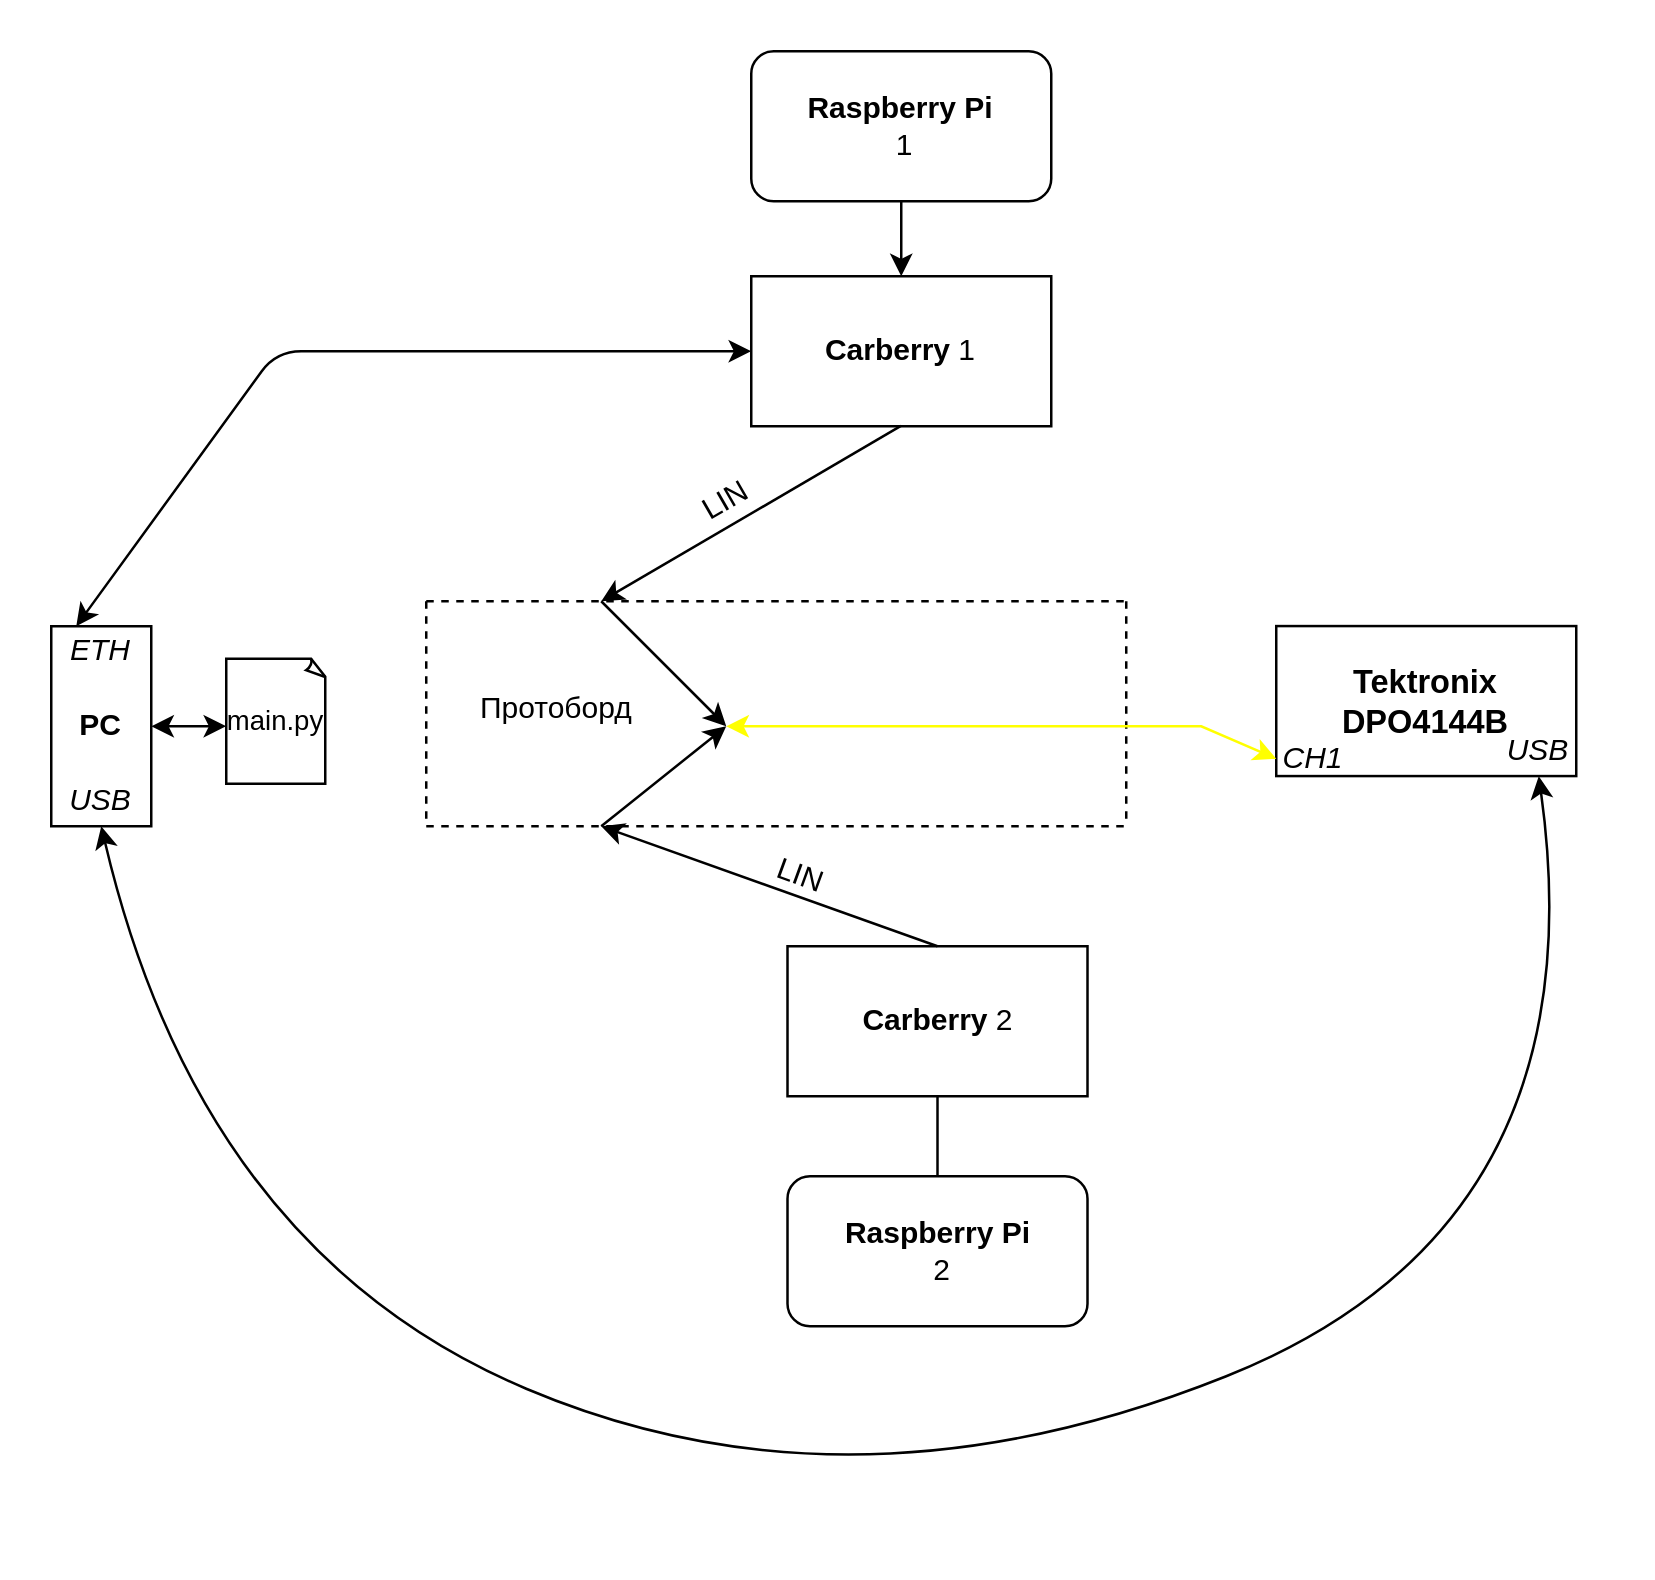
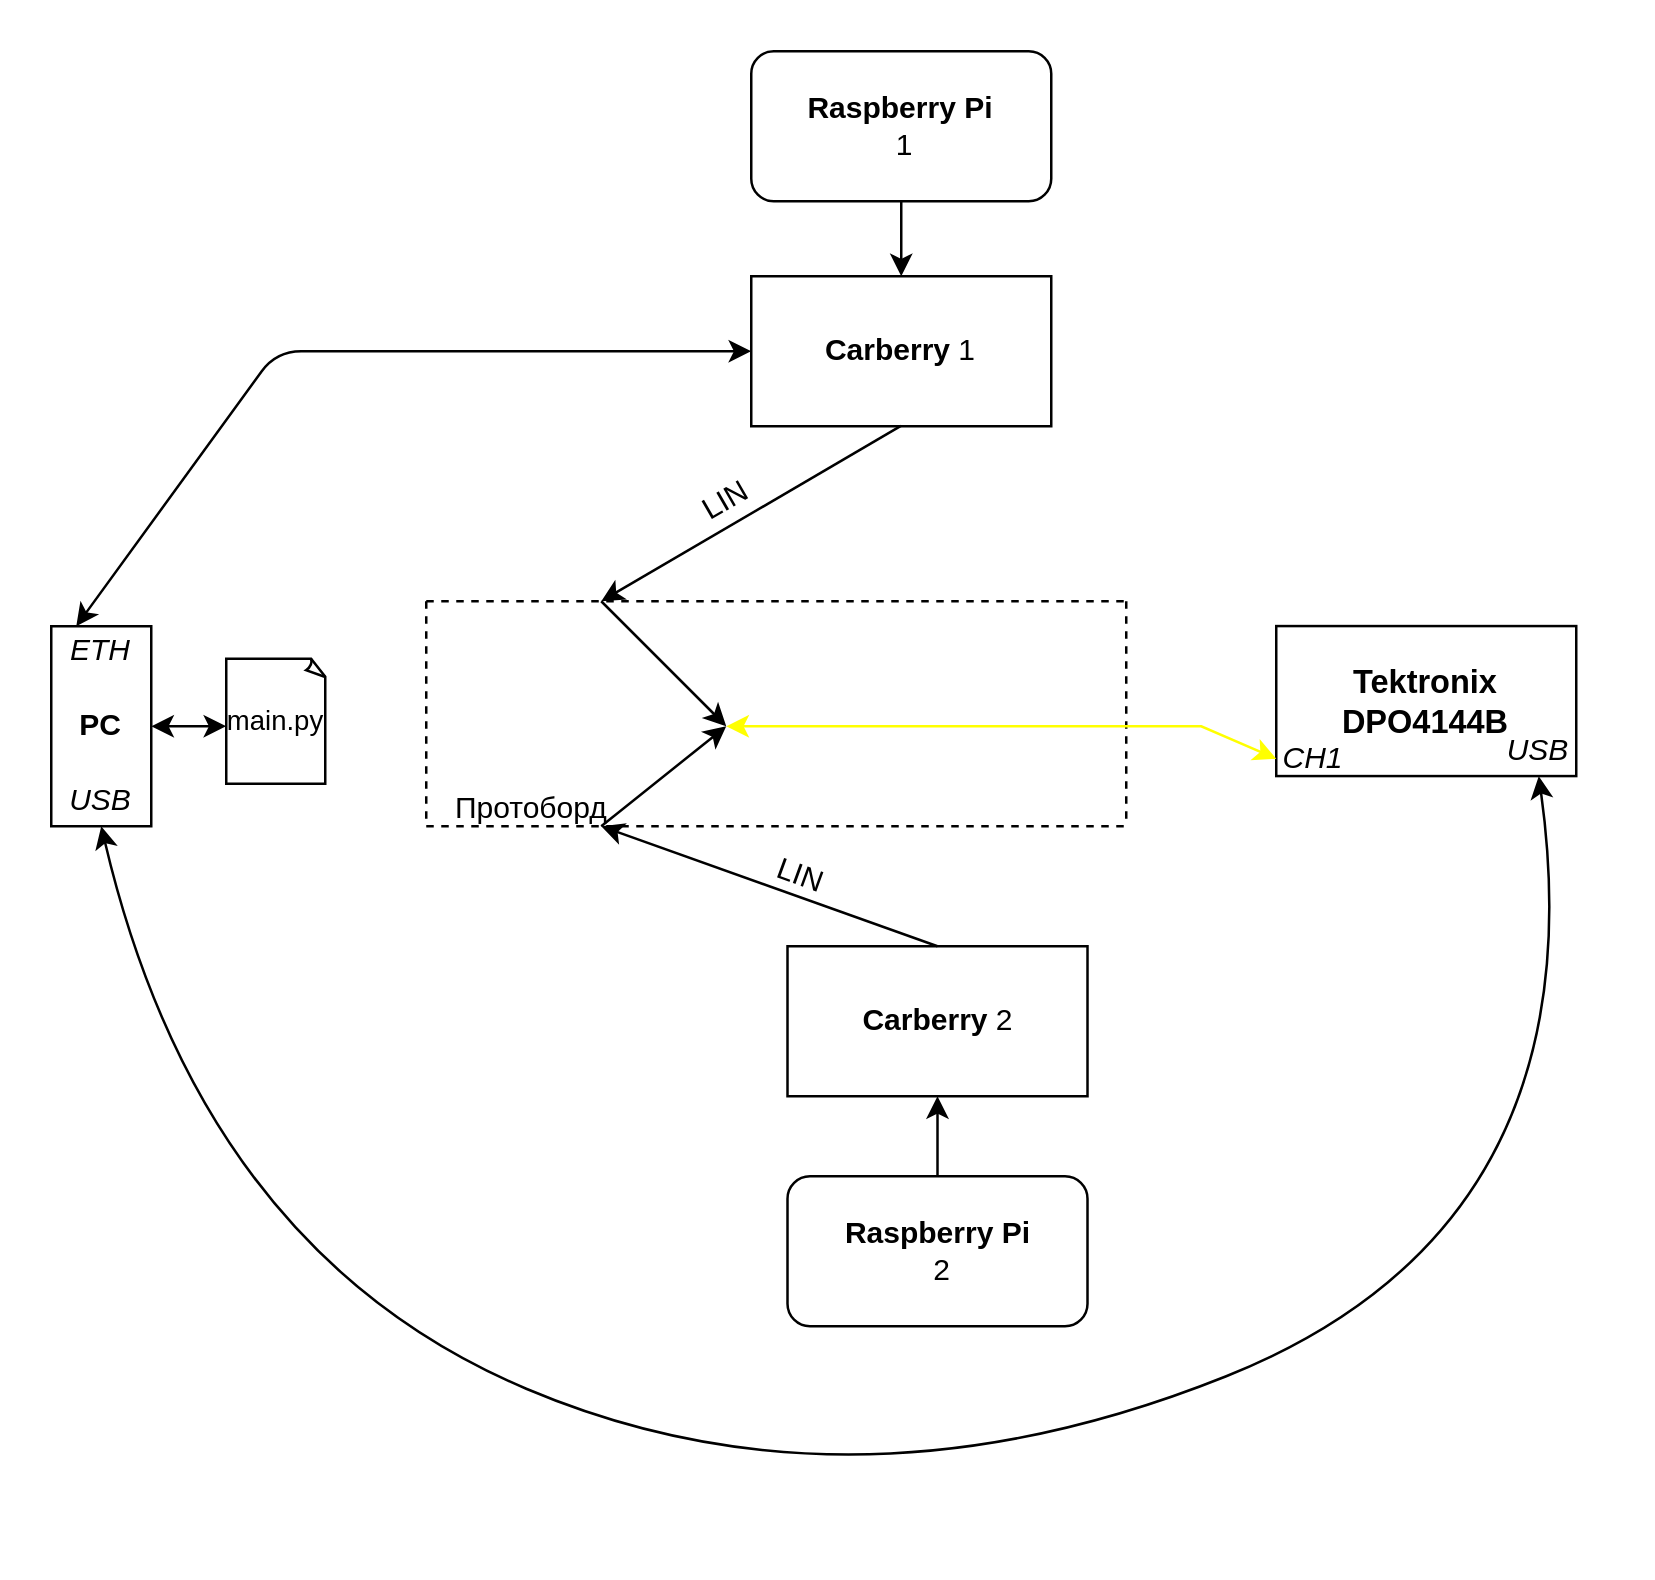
  <mxCell id="0" />
  <mxCell id="1" parent="0" />
  <mxCell id="2" value="&lt;b&gt;Carberry&lt;/b&gt; 1" style="rounded=0;whiteSpace=wrap;html=1;" parent="1" vertex="1"><mxGeometry x="300" y="110" width="120" height="60" as="geometry" /></mxCell>
  <mxCell id="3" value="&lt;b&gt;Raspberry Pi&lt;br&gt;&lt;/b&gt;&amp;nbsp;1" style="whiteSpace=wrap;html=1;rounded=1;" parent="1" vertex="1"><mxGeometry x="300" y="20" width="120" height="60" as="geometry" /></mxCell>
  <mxCell id="4" value="" style="endArrow=classic;html=1;" parent="1" edge="1"><mxGeometry width="50" height="50" relative="1" as="geometry"><mxPoint x="560" y="35" as="sourcePoint" /><mxPoint x="560" y="35" as="targetPoint" /></mxGeometry></mxCell>
  <mxCell id="5" value="" style="endArrow=classic;html=1;rounded=0;exitX=0.5;exitY=1;exitDx=0;exitDy=0;" parent="1" edge="1"><mxGeometry width="50" height="50" relative="1" as="geometry"><mxPoint x="359.857" y="169.857" as="sourcePoint" /><mxPoint x="240" y="240" as="targetPoint" /><Array as="points" /></mxGeometry></mxCell>
  <mxCell id="6" value="" style="endArrow=classic;html=1;exitX=0.5;exitY=1;exitDx=0;exitDy=0;entryX=0.5;entryY=0;entryDx=0;entryDy=0;" parent="1" source="3" edge="1" target="2"><mxGeometry width="50" height="50" relative="1" as="geometry"><mxPoint x="190" y="250" as="sourcePoint" /><mxPoint x="300" y="140" as="targetPoint" /></mxGeometry></mxCell>
  <mxCell id="7" value="" style="endArrow=classic;html=1;rounded=0;" parent="1" edge="1"><mxGeometry width="50" height="50" relative="1" as="geometry"><mxPoint x="240" y="240" as="sourcePoint" /><mxPoint x="290" y="290" as="targetPoint" /><Array as="points" /></mxGeometry></mxCell>
  <mxCell id="8" value="" style="endArrow=none;dashed=1;html=1;" parent="1" edge="1"><mxGeometry width="50" height="50" relative="1" as="geometry"><mxPoint x="170" y="240" as="sourcePoint" /><mxPoint x="450" y="240" as="targetPoint" /></mxGeometry></mxCell>
  <mxCell id="9" value="" style="endArrow=none;dashed=1;html=1;" parent="1" edge="1"><mxGeometry width="50" height="50" relative="1" as="geometry"><mxPoint x="170" y="330" as="sourcePoint" /><mxPoint x="450" y="330" as="targetPoint" /></mxGeometry></mxCell>
  <mxCell id="10" value="" style="endArrow=none;dashed=1;html=1;" parent="1" edge="1"><mxGeometry width="50" height="50" relative="1" as="geometry"><mxPoint x="170" y="240" as="sourcePoint" /><mxPoint x="170" y="330" as="targetPoint" /></mxGeometry></mxCell>
  <mxCell id="11" value="" style="endArrow=none;dashed=1;html=1;" parent="1" edge="1"><mxGeometry width="50" height="50" relative="1" as="geometry"><mxPoint x="450" y="240" as="sourcePoint" /><mxPoint x="450" y="330" as="targetPoint" /></mxGeometry></mxCell>
  <mxCell id="12" value="&lt;font style=&quot;font-size: 13px&quot;&gt;&lt;b&gt;&lt;font style=&quot;font-size: 13px&quot;&gt;Tektronix DPO4144B&lt;/font&gt;&lt;/b&gt;&lt;/font&gt;" style="rounded=0;whiteSpace=wrap;html=1;" parent="1" vertex="1"><mxGeometry x="510" y="249.929" width="120" height="60" as="geometry" /></mxCell>
  <mxCell id="13" value="" style="endArrow=classic;html=1;exitX=0;exitY=0.5;exitDx=0;exitDy=0;strokeColor=#FFFF00;startArrow=classic;startFill=1;rounded=0;" parent="1" source="14" edge="1"><mxGeometry width="50" height="50" relative="1" as="geometry"><mxPoint x="100" y="490" as="sourcePoint" /><mxPoint x="290" y="290" as="targetPoint" /><Array as="points"><mxPoint x="480" y="290" /><mxPoint x="460" y="290" /></Array></mxGeometry></mxCell>
  <mxCell id="14" value="&lt;div align=&quot;left&quot;&gt;&lt;i&gt;CH1&lt;/i&gt;&lt;/div&gt;" style="text;html=1;strokeColor=none;fillColor=none;align=center;verticalAlign=middle;whiteSpace=wrap;rounded=0;rotation=0;" parent="1" vertex="1"><mxGeometry x="510" y="293" width="30" height="20" as="geometry" /></mxCell>
- <mxCell id="15" value="Протоборд" style="text;html=1;resizable=0;points=[];autosize=1;align=left;verticalAlign=top;spacingTop=-4;" parent="1" vertex="1"><mxGeometry x="190" y="273" width="80" height="20" as="geometry" /></mxCell>
+ <mxCell id="15" value="Протоборд" style="text;html=1;resizable=0;points=[];autosize=1;align=left;verticalAlign=top;spacingTop=-4;" parent="1" vertex="1"><mxGeometry x="180" y="313" width="80" height="20" as="geometry" /></mxCell>
  <mxCell id="16" value="&lt;b&gt;PC&lt;/b&gt;" style="rounded=0;whiteSpace=wrap;html=1;rotation=0;" parent="1" vertex="1"><mxGeometry x="20" y="250" width="40" height="80" as="geometry" /></mxCell>
  <mxCell id="17" value="&lt;div align=&quot;left&quot;&gt;&lt;i&gt;USB&lt;/i&gt;&lt;/div&gt;" style="text;html=1;strokeColor=none;fillColor=none;align=center;verticalAlign=middle;whiteSpace=wrap;rounded=0;rotation=0;" parent="1" vertex="1"><mxGeometry x="600" y="290" width="30" height="20" as="geometry" /></mxCell>
  <mxCell id="18" value="" style="endArrow=classic;startArrow=classic;html=1;strokeColor=#000000;entryX=0.5;entryY=1;entryDx=0;entryDy=0;exitX=0.5;exitY=1;exitDx=0;exitDy=0;curved=1;" parent="1" source="19" target="17" edge="1"><mxGeometry width="50" height="50" relative="1" as="geometry"><mxPoint x="90" y="510" as="sourcePoint" /><mxPoint x="140" y="460" as="targetPoint" /><Array as="points"><mxPoint x="80" y="500" /><mxPoint x="340" y="610" /><mxPoint x="640" y="490" /></Array></mxGeometry></mxCell>
  <mxCell id="19" value="&lt;i&gt;USB&lt;/i&gt;" style="text;html=1;strokeColor=none;fillColor=none;align=center;verticalAlign=middle;whiteSpace=wrap;rounded=0;" parent="1" vertex="1"><mxGeometry x="20" y="310" width="40" height="20" as="geometry" /></mxCell>
  <mxCell id="20" value="&lt;font style=&quot;font-size: 11px&quot;&gt;main.py&lt;/font&gt;" style="whiteSpace=wrap;html=1;shape=mxgraph.basic.document" parent="1" vertex="1"><mxGeometry x="90" y="263" width="40" height="50" as="geometry" /></mxCell>
  <mxCell id="21" value="" style="endArrow=classic;startArrow=classic;html=1;strokeColor=#000000;exitX=1;exitY=0.5;exitDx=0;exitDy=0;" parent="1" source="16" edge="1"><mxGeometry width="50" height="50" relative="1" as="geometry"><mxPoint x="50" y="480" as="sourcePoint" /><mxPoint x="90" y="290" as="targetPoint" /></mxGeometry></mxCell>
  <mxCell id="22" value="" style="endArrow=classic;startArrow=classic;html=1;strokeColor=#000000;entryX=0;entryY=0.5;entryDx=0;entryDy=0;exitX=0.25;exitY=0;exitDx=0;exitDy=0;" parent="1" source="16" target="2" edge="1"><mxGeometry width="50" height="50" relative="1" as="geometry"><mxPoint x="120.143" y="250.286" as="sourcePoint" /><mxPoint x="120.143" y="220" as="targetPoint" /><Array as="points"><mxPoint x="110" y="140" /></Array></mxGeometry></mxCell>
  <mxCell id="23" value="&lt;b&gt;Carberry&lt;/b&gt; 2" style="rounded=0;whiteSpace=wrap;html=1;" parent="1" vertex="1"><mxGeometry x="314.5" y="378" width="120" height="60" as="geometry" /></mxCell>
- <mxCell id="24" value="" style="endArrow=none;html=1;exitX=0.5;exitY=0;exitDx=0;exitDy=0;entryX=0.5;entryY=1;entryDx=0;entryDy=0;" parent="1" source="30" target="23" edge="1"><mxGeometry width="50" height="50" relative="1" as="geometry"><mxPoint x="204.5" y="518" as="sourcePoint" /><mxPoint x="254.5" y="468" as="targetPoint" /></mxGeometry></mxCell>
+ <mxCell id="24" value="" style="endArrow=classic;html=1;exitX=0.5;exitY=0;exitDx=0;exitDy=0;entryX=0.5;entryY=1;entryDx=0;entryDy=0;" parent="1" source="30" target="23" edge="1"><mxGeometry width="50" height="50" relative="1" as="geometry"><mxPoint x="204.5" y="518" as="sourcePoint" /><mxPoint x="254.5" y="468" as="targetPoint" /></mxGeometry></mxCell>
  <mxCell id="25" value="LIN" style="text;html=1;strokeColor=none;fillColor=none;align=center;verticalAlign=middle;whiteSpace=wrap;rounded=0;rotation=20;" parent="1" vertex="1"><mxGeometry x="300" y="340" width="40" height="20" as="geometry" /></mxCell>
  <mxCell id="26" value="" style="endArrow=classic;html=1;rounded=0;exitX=0.5;exitY=0;exitDx=0;exitDy=0;" parent="1" source="23" edge="1"><mxGeometry width="50" height="50" relative="1" as="geometry"><mxPoint x="369.857" y="179.857" as="sourcePoint" /><mxPoint x="240" y="330" as="targetPoint" /><Array as="points" /></mxGeometry></mxCell>
  <mxCell id="27" value="" style="endArrow=classic;html=1;rounded=0;" parent="1" edge="1"><mxGeometry width="50" height="50" relative="1" as="geometry"><mxPoint x="240" y="330" as="sourcePoint" /><mxPoint x="290" y="290" as="targetPoint" /><Array as="points" /></mxGeometry></mxCell>
  <mxCell id="28" value="LIN" style="text;html=1;strokeColor=none;fillColor=none;align=center;verticalAlign=middle;whiteSpace=wrap;rounded=0;rotation=-30;" parent="1" vertex="1"><mxGeometry x="270" y="190" width="40" height="20" as="geometry" /></mxCell>
  <mxCell id="29" value="&lt;i&gt;ETH&lt;/i&gt;" style="text;html=1;strokeColor=none;fillColor=none;align=center;verticalAlign=middle;whiteSpace=wrap;rounded=0;" parent="1" vertex="1"><mxGeometry x="20" y="250" width="40" height="20" as="geometry" /></mxCell>
  <mxCell id="30" value="&lt;b&gt;Raspberry Pi&lt;br&gt;&lt;/b&gt;&amp;nbsp;2" style="whiteSpace=wrap;html=1;rounded=1;" parent="1" vertex="1"><mxGeometry x="314.5" y="470" width="120" height="60" as="geometry" /></mxCell>
